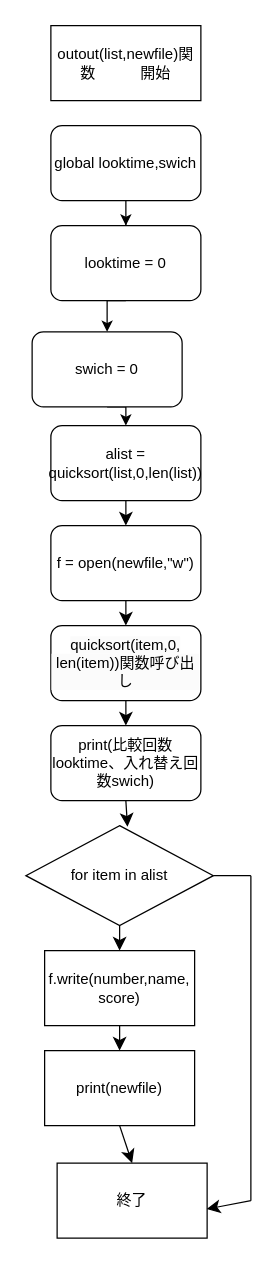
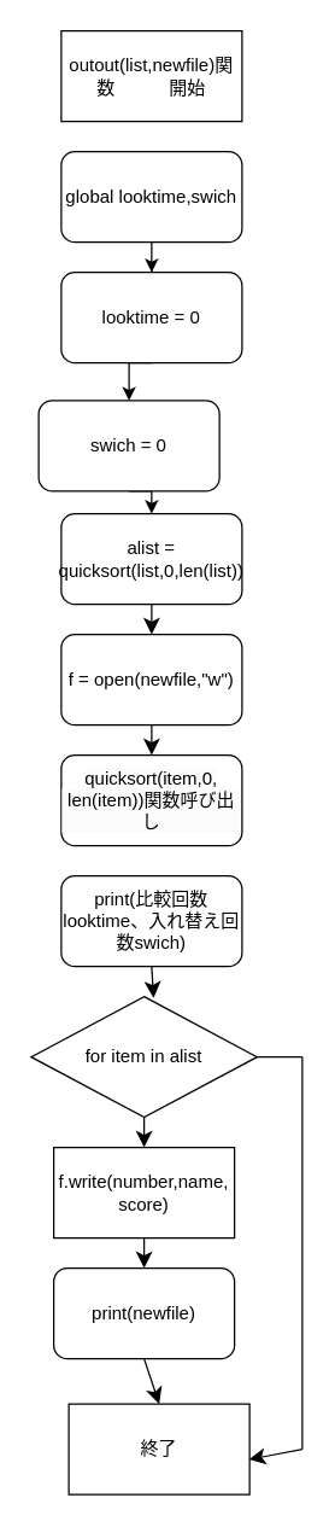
  <mxCell id="0" />
  <mxCell id="1" parent="0" />
  <mxCell id="2" value="outout(list,newfile)関数　　　開始" style="rounded=0;whiteSpace=wrap;html=1;" parent="1" vertex="1"><mxGeometry x="40" width="120" height="60" as="geometry" y="20" /></mxCell>
  <mxCell id="3" style="edgeStyle=orthogonalEdgeStyle;rounded=0;orthogonalLoop=1;jettySize=auto;html=1;exitX=0.5;exitY=1;exitDx=0;exitDy=0;" parent="1" source="4" target="6" edge="1"><mxGeometry relative="1" as="geometry" /></mxCell>
  <mxCell id="4" value="global looktime,swich" style="rounded=1;whiteSpace=wrap;html=1;" parent="1" vertex="1"><mxGeometry x="40" y="100" width="120" height="60" as="geometry" /></mxCell>
  <mxCell id="5" style="edgeStyle=orthogonalEdgeStyle;rounded=0;orthogonalLoop=1;jettySize=auto;html=1;exitX=0.5;exitY=1;exitDx=0;exitDy=0;entryX=0.5;entryY=0;entryDx=0;entryDy=0;" parent="1" source="6" target="8" edge="1"><mxGeometry relative="1" as="geometry" /></mxCell>
  <mxCell id="6" value="looktime = 0" style="rounded=1;whiteSpace=wrap;html=1;" parent="1" vertex="1"><mxGeometry x="40" y="180" width="120" height="60" as="geometry" /></mxCell>
  <mxCell id="7" style="edgeStyle=orthogonalEdgeStyle;rounded=0;orthogonalLoop=1;jettySize=auto;html=1;exitX=0.5;exitY=1;exitDx=0;exitDy=0;entryX=0.5;entryY=0;entryDx=0;entryDy=0;" parent="1" source="8" target="10" edge="1"><mxGeometry relative="1" as="geometry" /></mxCell>
  <mxCell id="8" value="swich = 0" style="rounded=1;whiteSpace=wrap;html=1;" parent="1" vertex="1"><mxGeometry x="25" y="265" width="120" height="60" as="geometry" /></mxCell>
  <mxCell id="9" style="edgeStyle=none;curved=1;rounded=0;orthogonalLoop=1;jettySize=auto;html=1;exitX=0.5;exitY=1;exitDx=0;exitDy=0;entryX=0.5;entryY=0;entryDx=0;entryDy=0;fontSize=12;startSize=8;endSize=8;" edge="1" parent="1" source="10" target="13"><mxGeometry relative="1" as="geometry" /></mxCell>
  <mxCell id="10" value="alist = quicksort(list,0,len(list))" style="rounded=1;whiteSpace=wrap;html=1;" parent="1" vertex="1"><mxGeometry x="40" y="340" width="120" height="60" as="geometry" /></mxCell>
  <mxCell id="11" value="終了" style="rounded=0;whiteSpace=wrap;html=1;" parent="1" vertex="1"><mxGeometry x="45" y="930" width="120" height="60" as="geometry" /></mxCell>
  <mxCell id="12" style="edgeStyle=none;curved=1;rounded=0;orthogonalLoop=1;jettySize=auto;html=1;exitX=0.5;exitY=1;exitDx=0;exitDy=0;entryX=0.5;entryY=0;entryDx=0;entryDy=0;fontSize=12;startSize=8;endSize=8;" edge="1" parent="1" source="13" target="15"><mxGeometry relative="1" as="geometry" /></mxCell>
  <mxCell id="13" value="f = open(newfile,&quot;w&quot;)" style="rounded=1;whiteSpace=wrap;html=1;" vertex="1" parent="1"><mxGeometry x="40" y="420" width="120" height="60" as="geometry" /></mxCell>
- <mxCell id="14" style="edgeStyle=none;curved=1;rounded=0;orthogonalLoop=1;jettySize=auto;html=1;exitX=0.5;exitY=1;exitDx=0;exitDy=0;entryX=0.5;entryY=0;entryDx=0;entryDy=0;fontSize=12;startSize=8;endSize=8;" edge="1" parent="1" source="15" target="16"><mxGeometry relative="1" as="geometry" /></mxCell>
  <mxCell id="15" value="&lt;br&gt;&lt;span style=&quot;color: rgb(0, 0, 0); font-family: Helvetica; font-size: 12px; font-style: normal; font-variant-ligatures: normal; font-variant-caps: normal; font-weight: 400; letter-spacing: normal; orphans: 2; text-align: center; text-indent: 0px; text-transform: none; widows: 2; word-spacing: 0px; -webkit-text-stroke-width: 0px; white-space: normal; background-color: rgb(251, 251, 251); text-decoration-thickness: initial; text-decoration-style: initial; text-decoration-color: initial; display: inline !important; float: none;&quot;&gt;&lt;br&gt;&lt;/span&gt;&lt;div&gt;&lt;span style=&quot;color: rgb(0, 0, 0); font-family: Helvetica; font-size: 12px; font-style: normal; font-variant-ligatures: normal; font-variant-caps: normal; font-weight: 400; letter-spacing: normal; orphans: 2; text-align: center; text-indent: 0px; text-transform: none; widows: 2; word-spacing: 0px; -webkit-text-stroke-width: 0px; white-space: normal; background-color: rgb(251, 251, 251); text-decoration-thickness: initial; text-decoration-style: initial; text-decoration-color: initial; display: inline !important; float: none;&quot;&gt;quicksort(item,0,&lt;/span&gt;&lt;div style=&quot;forced-color-adjust: none; color: rgb(0, 0, 0); font-family: Helvetica; font-size: 12px; font-style: normal; font-variant-ligatures: normal; font-variant-caps: normal; font-weight: 400; letter-spacing: normal; orphans: 2; text-align: center; text-indent: 0px; text-transform: none; widows: 2; word-spacing: 0px; -webkit-text-stroke-width: 0px; white-space: normal; background-color: rgb(251, 251, 251); text-decoration-thickness: initial; text-decoration-style: initial; text-decoration-color: initial;&quot;&gt;len(item))関数呼び出し&lt;/div&gt;&lt;br&gt;&lt;br&gt;&lt;/div&gt;" style="rounded=1;whiteSpace=wrap;html=1;" vertex="1" parent="1"><mxGeometry x="40" y="500" width="120" height="60" as="geometry" /></mxCell>
  <mxCell id="16" value="print(比較回数looktime、入れ替え回数swich)" style="rounded=1;whiteSpace=wrap;html=1;" vertex="1" parent="1"><mxGeometry x="40" y="580" width="120" height="60" as="geometry" /></mxCell>
  <mxCell id="17" style="edgeStyle=none;curved=1;rounded=0;orthogonalLoop=1;jettySize=auto;html=1;exitX=0.5;exitY=1;exitDx=0;exitDy=0;fontSize=12;startSize=8;endSize=8;" edge="1" parent="1" source="18" target="20"><mxGeometry relative="1" as="geometry" /></mxCell>
  <mxCell id="18" value="for item in alist" style="rhombus;whiteSpace=wrap;html=1;" vertex="1" parent="1"><mxGeometry x="20" y="660" width="150" height="80" as="geometry" /></mxCell>
  <mxCell id="19" style="edgeStyle=none;curved=1;rounded=0;orthogonalLoop=1;jettySize=auto;html=1;exitX=0.5;exitY=1;exitDx=0;exitDy=0;entryX=0.5;entryY=0;entryDx=0;entryDy=0;fontSize=12;startSize=8;endSize=8;" edge="1" parent="1" source="20" target="22"><mxGeometry relative="1" as="geometry" /></mxCell>
  <mxCell id="20" value="f.write(number,name,&lt;div&gt;score)&lt;/div&gt;" style="whiteSpace=wrap;html=1;rounded=0;" vertex="1" parent="1"><mxGeometry x="35" y="760" width="120" height="60" as="geometry" /></mxCell>
  <mxCell id="21" style="edgeStyle=none;curved=1;rounded=0;orthogonalLoop=1;jettySize=auto;html=1;exitX=0.5;exitY=1;exitDx=0;exitDy=0;entryX=0.5;entryY=0;entryDx=0;entryDy=0;fontSize=12;startSize=8;endSize=8;" edge="1" parent="1" source="22" target="11"><mxGeometry relative="1" as="geometry" /></mxCell>
- <mxCell id="22" value="print(newfile)" style="whiteSpace=wrap;html=1;rounded=0;" vertex="1" parent="1"><mxGeometry x="35" y="840" width="120" height="60" as="geometry" /></mxCell>
+ <mxCell id="22" value="print(newfile)" style="rounded=1;whiteSpace=wrap;html=1;" vertex="1" parent="1"><mxGeometry x="35" y="840" width="120" height="60" as="geometry" /></mxCell>
  <mxCell id="23" style="edgeStyle=none;curved=1;rounded=0;orthogonalLoop=1;jettySize=auto;html=1;exitX=0.5;exitY=1;exitDx=0;exitDy=0;entryX=0.542;entryY=0.011;entryDx=0;entryDy=0;entryPerimeter=0;fontSize=12;startSize=8;endSize=8;" edge="1" parent="1" source="16" target="18"><mxGeometry relative="1" as="geometry" /></mxCell>
  <mxCell id="24" value="" style="endArrow=none;html=1;rounded=0;fontSize=12;startSize=8;endSize=8;curved=1;" edge="1" parent="1"><mxGeometry width="50" height="50" relative="1" as="geometry"><mxPoint x="200" y="960" as="sourcePoint" /><mxPoint x="200" y="700" as="targetPoint" /></mxGeometry></mxCell>
  <mxCell id="25" value="" style="endArrow=none;html=1;rounded=0;fontSize=12;startSize=8;endSize=8;curved=1;entryX=1;entryY=0.5;entryDx=0;entryDy=0;" edge="1" parent="1" target="18"><mxGeometry width="50" height="50" relative="1" as="geometry"><mxPoint x="200" y="700" as="sourcePoint" /><mxPoint x="160" y="770" as="targetPoint" /></mxGeometry></mxCell>
  <mxCell id="26" value="" style="endArrow=classic;html=1;rounded=0;fontSize=12;startSize=8;endSize=8;curved=1;entryX=0.997;entryY=0.613;entryDx=0;entryDy=0;entryPerimeter=0;" edge="1" parent="1" target="11"><mxGeometry width="50" height="50" relative="1" as="geometry"><mxPoint x="200" y="960" as="sourcePoint" /><mxPoint x="160" y="770" as="targetPoint" /></mxGeometry></mxCell>
